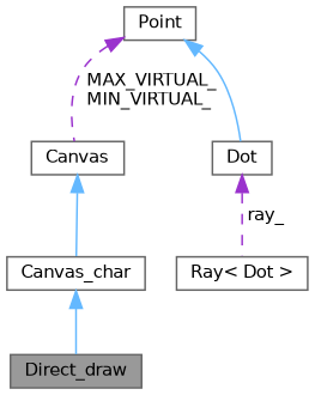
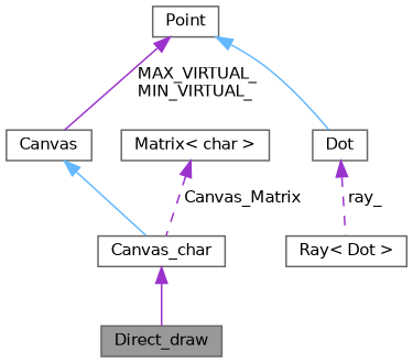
  digraph {
    node [color=gray40 fillcolor=white fontname=Helvetica fontsize=10 shape=box style=filled]
    edge [color=steelblue1 dir=back fontname=Helvetica fontsize=10 labelfontname=Helvetica labelfontsize=10 style=solid]
    n1 [fillcolor=grey60 fontcolor=black height=0.2 label=Direct_draw width=0.4]
    n2 [height=0.2 label=Canvas_char width=0.4]
    n3 [height=0.2 label=Canvas width=0.4]
    n4 [height=0.2 label=Point width=0.4]
    n5 [height=0.2 label=Dot width=0.4]
    n6 [height=0.2 label="Ray\< Dot \>" width=0.4]
-   n2 -> n1
+   n7 [height=0.2 label="Matrix\< char \>" width=0.4]
+   n2 -> n1 [color=darkorchid3]
    n3 -> n2
-   n4 -> n3 [color=darkorchid3 label=" MAX_VIRTUAL_\nMIN_VIRTUAL_" style=dashed]
+   n4 -> n3 [color=darkorchid3 label=" MAX_VIRTUAL_\nMIN_VIRTUAL_"]
    n4 -> n5
    n5 -> n6 [color=darkorchid3 label=" ray_" style=dashed]
+   n7 -> n2 [color=darkorchid3 label=" Canvas_Matrix" style=dashed]
  }
